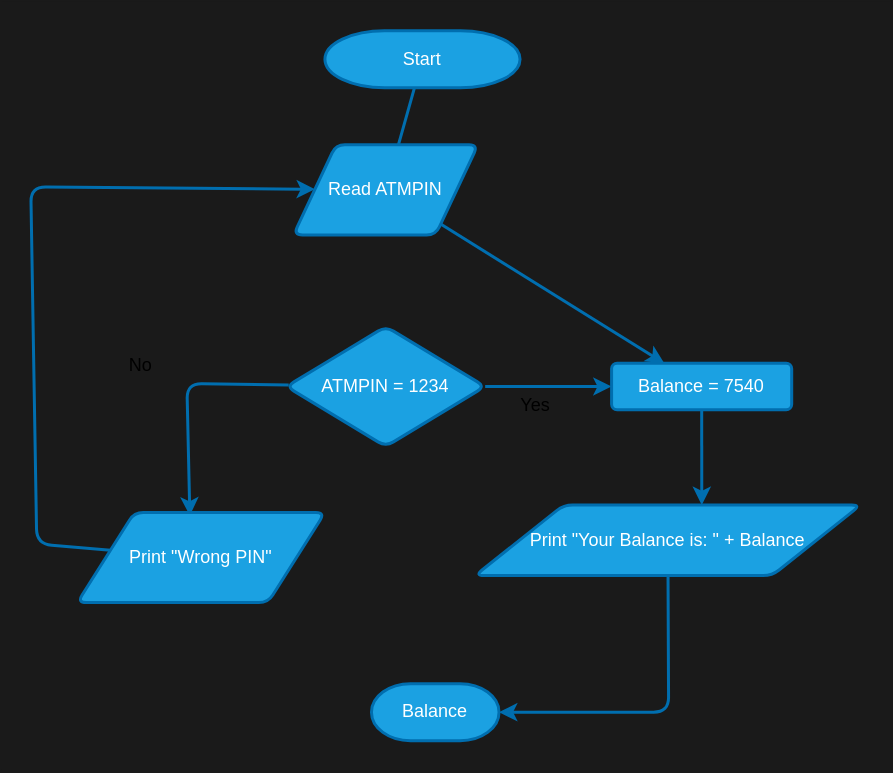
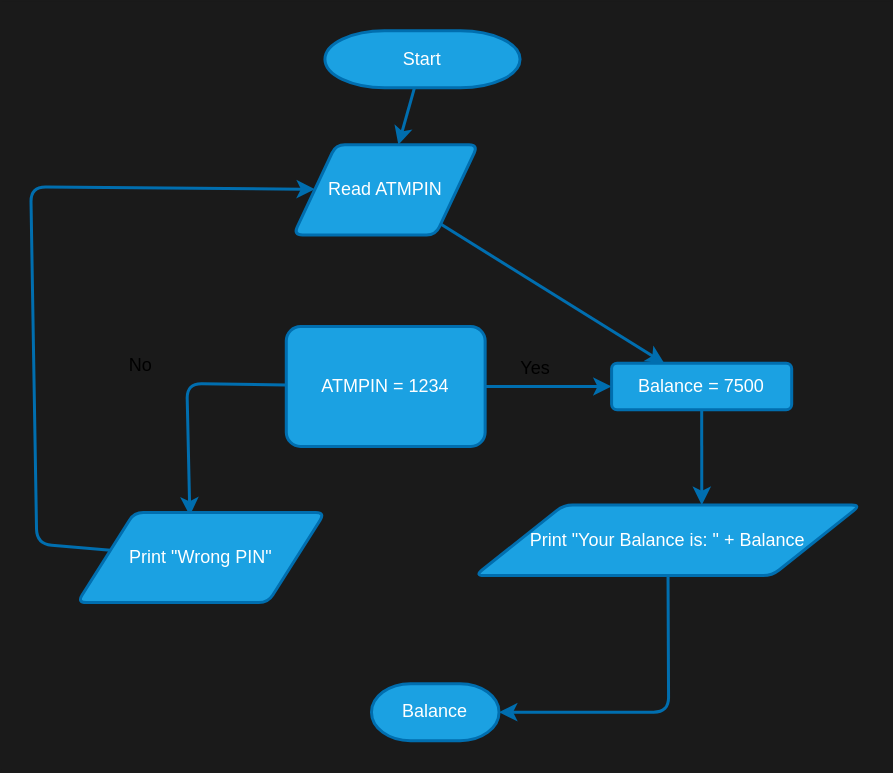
  <mxCell id="0" />
  <mxCell id="1" parent="0" />
- <mxCell id="2" value="" style="edgeStyle=none;html=1;strokeWidth=2;fillColor=#1ba1e2;strokeColor=#006EAF;endArrow=none;" edge="1" parent="1" source="3" target="5"><mxGeometry relative="1" as="geometry" /></mxCell>
+ <mxCell id="2" value="" style="edgeStyle=none;html=1;strokeWidth=2;fillColor=#1ba1e2;strokeColor=#006EAF;" edge="1" parent="1" source="3" target="5"><mxGeometry relative="1" as="geometry" /></mxCell>
  <mxCell id="3" value="Start" style="strokeWidth=2;html=1;shape=mxgraph.flowchart.terminator;whiteSpace=wrap;fillColor=#1ba1e2;fontColor=#ffffff;strokeColor=#006EAF;" vertex="1" parent="1"><mxGeometry x="216" y="20" width="130" height="38" as="geometry" /></mxCell>
  <mxCell id="4" value="" style="edgeStyle=none;html=1;strokeWidth=2;fillColor=#1ba1e2;strokeColor=#006EAF;" edge="1" parent="1" source="5" target="17"><mxGeometry relative="1" as="geometry" /></mxCell>
  <mxCell id="5" value="Read ATMPIN" style="shape=parallelogram;html=1;strokeWidth=2;perimeter=parallelogramPerimeter;whiteSpace=wrap;rounded=1;arcSize=12;size=0.23;fillColor=#1ba1e2;fontColor=#ffffff;strokeColor=#006EAF;" vertex="1" parent="1"><mxGeometry x="195" y="96" width="123" height="60" as="geometry" /></mxCell>
  <mxCell id="6" value="" style="edgeStyle=none;html=1;strokeWidth=2;fillColor=#1ba1e2;strokeColor=#006EAF;entryX=0.425;entryY=-0.017;entryDx=0;entryDy=0;entryPerimeter=0;" edge="1" parent="1" source="8"><mxGeometry relative="1" as="geometry"><mxPoint x="126" y="342.98" as="targetPoint" /><Array as="points"><mxPoint x="124" y="255" /></Array></mxGeometry></mxCell>
  <mxCell id="7" value="" style="edgeStyle=none;html=1;strokeWidth=2;fillColor=#1ba1e2;strokeColor=#006EAF;" edge="1" parent="1" source="8" target="17"><mxGeometry relative="1" as="geometry" /></mxCell>
- <mxCell id="8" value="ATMPIN = 1234" style="rhombus;whiteSpace=wrap;html=1;fillColor=#1ba1e2;strokeColor=#006EAF;fontColor=#ffffff;strokeWidth=2;rounded=1;arcSize=12;" vertex="1" parent="1"><mxGeometry x="190.25" y="217" width="132.5" height="80" as="geometry" /></mxCell>
+ <mxCell id="8" value="ATMPIN = 1234" style="whiteSpace=wrap;html=1;fillColor=#1ba1e2;strokeColor=#006EAF;fontColor=#ffffff;strokeWidth=2;arcSize=12;rounded=1;" vertex="1" parent="1"><mxGeometry x="190.25" y="217" width="132.5" height="80" as="geometry" /></mxCell>
  <mxCell id="9" value="No" style="text;html=1;align=center;verticalAlign=middle;resizable=0;points=[];autosize=1;strokeColor=none;fillColor=none;" vertex="1" parent="1"><mxGeometry x="76" y="230" width="33" height="26" as="geometry" /></mxCell>
  <mxCell id="10" value="" style="edgeStyle=none;html=1;strokeWidth=2;fillColor=#1ba1e2;strokeColor=#006EAF;" edge="1" parent="1" source="11" target="5"><mxGeometry relative="1" as="geometry"><mxPoint x="35" y="59" as="targetPoint" /><Array as="points"><mxPoint x="24" y="362" /><mxPoint x="20" y="124" /></Array></mxGeometry></mxCell>
  <mxCell id="11" value="Print &quot;Wrong PIN&quot;" style="shape=parallelogram;html=1;strokeWidth=2;perimeter=parallelogramPerimeter;whiteSpace=wrap;rounded=1;arcSize=12;size=0.23;fillColor=#1ba1e2;fontColor=#ffffff;strokeColor=#006EAF;" vertex="1" parent="1"><mxGeometry x="51" y="341" width="165" height="60" as="geometry" /></mxCell>
  <mxCell id="12" value="" style="edgeStyle=none;html=1;strokeWidth=2;entryX=1;entryY=0.5;entryDx=0;entryDy=0;entryPerimeter=0;fillColor=#1ba1e2;strokeColor=#006EAF;" edge="1" parent="1" source="13" target="14"><mxGeometry relative="1" as="geometry"><mxPoint x="445" y="449" as="targetPoint" /><Array as="points"><mxPoint x="445" y="474" /></Array></mxGeometry></mxCell>
  <mxCell id="13" value="Print &quot;Your Balance is: &quot; + Balance" style="shape=parallelogram;html=1;strokeWidth=2;perimeter=parallelogramPerimeter;whiteSpace=wrap;rounded=1;arcSize=12;size=0.23;fillColor=#1ba1e2;fontColor=#ffffff;strokeColor=#006EAF;" vertex="1" parent="1"><mxGeometry x="316" y="336" width="257" height="47" as="geometry" /></mxCell>
  <mxCell id="14" value="Balance" style="strokeWidth=2;html=1;shape=mxgraph.flowchart.terminator;whiteSpace=wrap;fillColor=#1ba1e2;fontColor=#ffffff;strokeColor=#006EAF;" vertex="1" parent="1"><mxGeometry x="247" y="455" width="85" height="38" as="geometry" /></mxCell>
- <mxCell id="15" value="Yes" style="text;html=1;align=center;verticalAlign=middle;resizable=0;points=[];autosize=1;strokeColor=none;fillColor=none;" vertex="1" parent="1"><mxGeometry x="337" y="257" width="38" height="26" as="geometry" /></mxCell>
+ <mxCell id="15" value="Yes" style="text;html=1;align=center;verticalAlign=middle;resizable=0;points=[];autosize=1;strokeColor=none;fillColor=none;" vertex="1" parent="1"><mxGeometry x="337" y="232" width="38" height="26" as="geometry" /></mxCell>
  <mxCell id="16" value="" style="edgeStyle=none;html=1;strokeWidth=2;entryX=0.588;entryY=0;entryDx=0;entryDy=0;entryPerimeter=0;fillColor=#1ba1e2;strokeColor=#006EAF;" edge="1" parent="1" source="17" target="13"><mxGeometry relative="1" as="geometry" /></mxCell>
- <mxCell id="17" value="Balance = 7540" style="whiteSpace=wrap;html=1;fillColor=#1ba1e2;strokeColor=#006EAF;fontColor=#ffffff;strokeWidth=2;rounded=1;arcSize=12;" vertex="1" parent="1"><mxGeometry x="407" y="241.5" width="120" height="31" as="geometry" /></mxCell>
+ <mxCell id="17" value="Balance = 7500" style="whiteSpace=wrap;html=1;fillColor=#1ba1e2;strokeColor=#006EAF;fontColor=#ffffff;strokeWidth=2;rounded=1;arcSize=12;" vertex="1" parent="1"><mxGeometry x="407" y="241.5" width="120" height="31" as="geometry" /></mxCell>
